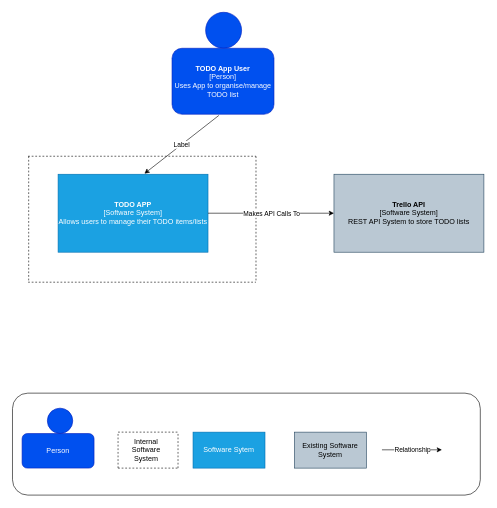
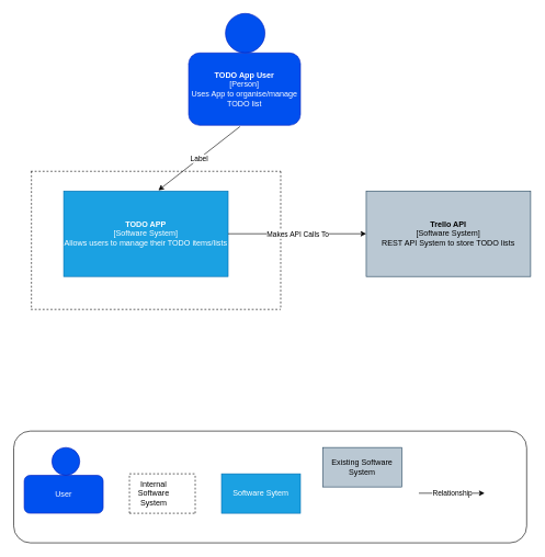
  <mxCell id="0" />
  <mxCell id="1" parent="0" />
  <mxCell id="2" value="" style="group" parent="1" vertex="1" connectable="0"><mxGeometry x="286" y="20" width="170" height="170" as="geometry" /></mxCell>
  <mxCell id="3" value="" style="ellipse;whiteSpace=wrap;html=1;aspect=fixed;fillColor=#0050ef;strokeColor=#001DBC;fontColor=#ffffff;" parent="2" vertex="1"><mxGeometry x="56" width="60" height="60" as="geometry" /></mxCell>
  <mxCell id="4" value="&lt;div&gt;&lt;b&gt;TODO App User&lt;/b&gt;&lt;br&gt;&lt;/div&gt;&lt;div&gt;[Person]&lt;/div&gt;&lt;div&gt;Uses App to organise/manage TODO list&lt;br&gt;&lt;/div&gt;" style="rounded=1;whiteSpace=wrap;html=1;fillColor=#0050ef;strokeColor=#001DBC;fontColor=#ffffff;" parent="2" vertex="1"><mxGeometry y="60" width="170" height="110" as="geometry" /></mxCell>
  <mxCell id="5" value="" style="group" parent="1" vertex="1" connectable="0"><mxGeometry x="46" y="260" width="750" height="210" as="geometry" /></mxCell>
  <mxCell id="6" value="" style="endArrow=none;dashed=1;html=1;" parent="5" edge="1"><mxGeometry width="50" height="50" relative="1" as="geometry"><mxPoint x="1" as="sourcePoint" /><mxPoint x="1" y="210" as="targetPoint" /></mxGeometry></mxCell>
  <mxCell id="7" value="" style="endArrow=none;dashed=1;html=1;" parent="5" edge="1"><mxGeometry width="50" height="50" relative="1" as="geometry"><mxPoint x="380" as="sourcePoint" /><mxPoint x="380" y="210" as="targetPoint" /><Array as="points"><mxPoint x="380" y="150" /></Array></mxGeometry></mxCell>
  <mxCell id="8" value="" style="endArrow=none;dashed=1;html=1;" parent="5" edge="1"><mxGeometry width="50" height="50" relative="1" as="geometry"><mxPoint y="210" as="sourcePoint" /><mxPoint x="380" y="210" as="targetPoint" /></mxGeometry></mxCell>
  <mxCell id="9" value="" style="group" parent="5" vertex="1" connectable="0"><mxGeometry width="750" height="160" as="geometry" /></mxCell>
  <mxCell id="10" value="&lt;div&gt;&lt;b&gt;TODO APP&lt;/b&gt;&lt;/div&gt;&lt;div&gt;[Software System]&lt;/div&gt;&lt;div&gt;Allows users to manage their TODO items/lists&lt;br&gt;&lt;/div&gt;" style="rounded=0;whiteSpace=wrap;html=1;fillColor=#1ba1e2;strokeColor=#006EAF;fontColor=#ffffff;" parent="9" vertex="1"><mxGeometry x="50" y="30" width="250" height="130" as="geometry" /></mxCell>
  <mxCell id="11" value="&lt;div&gt;&lt;b&gt;Trello API&lt;/b&gt;&lt;/div&gt;&lt;div&gt;[Software System]&lt;/div&gt;&lt;div&gt;REST API System to store TODO lists&lt;br&gt;&lt;/div&gt;" style="rounded=0;whiteSpace=wrap;html=1;fillColor=#bac8d3;strokeColor=#23445d;" parent="9" vertex="1"><mxGeometry x="510" y="30" width="250" height="130" as="geometry" /></mxCell>
  <mxCell id="12" value="" style="endArrow=none;dashed=1;html=1;" parent="9" edge="1"><mxGeometry width="50" height="50" relative="1" as="geometry"><mxPoint as="sourcePoint" /><mxPoint x="380" as="targetPoint" /></mxGeometry></mxCell>
  <mxCell id="13" value="" style="endArrow=classic;html=1;entryX=0;entryY=0.5;entryDx=0;entryDy=0;exitX=1;exitY=0.5;exitDx=0;exitDy=0;" parent="9" source="10" target="11" edge="1"><mxGeometry relative="1" as="geometry"><mxPoint x="320" y="90" as="sourcePoint" /><mxPoint x="500" y="95" as="targetPoint" /></mxGeometry></mxCell>
  <mxCell id="14" value="Makes API Calls To" style="edgeLabel;resizable=0;html=1;align=center;verticalAlign=middle;" parent="13" connectable="0" vertex="1"><mxGeometry relative="1" as="geometry" /></mxCell>
  <mxCell id="15" value="" style="endArrow=classic;html=1;entryX=0.576;entryY=-0.008;entryDx=0;entryDy=0;entryPerimeter=0;exitX=0.459;exitY=1.018;exitDx=0;exitDy=0;exitPerimeter=0;" parent="1" source="4" target="10" edge="1"><mxGeometry relative="1" as="geometry"><mxPoint x="286" y="200" as="sourcePoint" /><mxPoint x="386" y="200" as="targetPoint" /></mxGeometry></mxCell>
  <mxCell id="16" value="Label" style="edgeLabel;resizable=0;html=1;align=center;verticalAlign=middle;" parent="15" connectable="0" vertex="1"><mxGeometry relative="1" as="geometry" /></mxCell>
  <mxCell id="17" value="" style="group" parent="1" vertex="1" connectable="0"><mxGeometry x="20" y="655" width="780" height="170" as="geometry" /></mxCell>
  <mxCell id="18" value="" style="rounded=1;whiteSpace=wrap;html=1;" parent="17" vertex="1"><mxGeometry width="780" height="170" as="geometry" /></mxCell>
  <mxCell id="19" value="" style="group" parent="17" vertex="1" connectable="0"><mxGeometry x="16" y="25" width="140" height="120" as="geometry" /></mxCell>
  <mxCell id="20" value="" style="ellipse;whiteSpace=wrap;html=1;aspect=fixed;fillColor=#0050ef;strokeColor=#001DBC;fontColor=#ffffff;" parent="19" vertex="1"><mxGeometry x="42.118" width="42.353" height="42.353" as="geometry" /></mxCell>
- <mxCell id="21" value="Person" style="rounded=1;whiteSpace=wrap;html=1;fillColor=#0050ef;strokeColor=#001DBC;fontColor=#ffffff;" parent="19" vertex="1"><mxGeometry y="42.35" width="120" height="57.65" as="geometry" /></mxCell>
+ <mxCell id="21" value="User" style="rounded=1;whiteSpace=wrap;html=1;fillColor=#0050ef;strokeColor=#001DBC;fontColor=#ffffff;" parent="19" vertex="1"><mxGeometry y="42.35" width="120" height="57.65" as="geometry" /></mxCell>
  <mxCell id="22" value="" style="group" parent="17" vertex="1" connectable="0"><mxGeometry x="176" y="65" width="100" height="60" as="geometry" /></mxCell>
  <mxCell id="23" value="" style="endArrow=none;dashed=1;html=1;" parent="22" edge="1"><mxGeometry width="50" height="50" relative="1" as="geometry"><mxPoint as="sourcePoint" /><mxPoint x="100" as="targetPoint" /><Array as="points"><mxPoint /></Array></mxGeometry></mxCell>
  <mxCell id="24" value="" style="endArrow=none;dashed=1;html=1;" parent="22" edge="1"><mxGeometry width="50" height="50" relative="1" as="geometry"><mxPoint x="100" y="60" as="sourcePoint" /><mxPoint x="100" as="targetPoint" /><Array as="points" /></mxGeometry></mxCell>
  <mxCell id="25" value="" style="endArrow=none;dashed=1;html=1;" parent="22" edge="1"><mxGeometry width="50" height="50" relative="1" as="geometry"><mxPoint y="60" as="sourcePoint" /><mxPoint x="100" y="60" as="targetPoint" /><Array as="points"><mxPoint y="60" /></Array></mxGeometry></mxCell>
  <mxCell id="26" value="" style="endArrow=none;dashed=1;html=1;" parent="22" edge="1"><mxGeometry width="50" height="50" relative="1" as="geometry"><mxPoint y="60" as="sourcePoint" /><mxPoint as="targetPoint" /><Array as="points" /></mxGeometry></mxCell>
- <mxCell id="27" value="Software Sytem" style="rounded=0;whiteSpace=wrap;html=1;fillColor=#1ba1e2;strokeColor=#006EAF;fontColor=#ffffff;" parent="17" vertex="1"><mxGeometry x="301" y="65" width="120" height="60" as="geometry" /></mxCell>
- <mxCell id="28" value="Existing Software System" style="rounded=0;whiteSpace=wrap;html=1;fillColor=#bac8d3;strokeColor=#23445d;" parent="17" vertex="1"><mxGeometry x="470" y="65" width="120" height="60" as="geometry" /></mxCell>
+ <mxCell id="27" value="Software Sytem" style="rounded=0;whiteSpace=wrap;html=1;fillColor=#1ba1e2;strokeColor=#006EAF;fontColor=#ffffff;" parent="17" vertex="1"><mxGeometry x="316" y="65" width="120" height="60" as="geometry" /></mxCell>
+ <mxCell id="28" value="Existing Software System" style="rounded=0;whiteSpace=wrap;html=1;fillColor=#bac8d3;strokeColor=#23445d;" parent="17" vertex="1"><mxGeometry x="470" y="25" width="120" height="60" as="geometry" /></mxCell>
  <mxCell id="29" value="" style="endArrow=classic;html=1;" parent="17" edge="1"><mxGeometry relative="1" as="geometry"><mxPoint x="616" y="94.5" as="sourcePoint" /><mxPoint x="716" y="94.5" as="targetPoint" /></mxGeometry></mxCell>
  <mxCell id="30" value="Relationship" style="edgeLabel;resizable=0;html=1;align=center;verticalAlign=middle;" parent="29" connectable="0" vertex="1"><mxGeometry relative="1" as="geometry" /></mxCell>
- <mxCell id="31" value="Internal Software System" style="text;html=1;strokeColor=none;fillColor=none;align=center;verticalAlign=middle;whiteSpace=wrap;rounded=0;" parent="17" vertex="1"><mxGeometry x="203" y="85" width="40" height="20" as="geometry" /></mxCell>
+ <mxCell id="31" value="Internal Software System" style="text;html=1;strokeColor=none;fillColor=none;align=center;verticalAlign=middle;whiteSpace=wrap;rounded=0;" parent="17" vertex="1"><mxGeometry x="193" y="85" width="40" height="20" as="geometry" /></mxCell>
